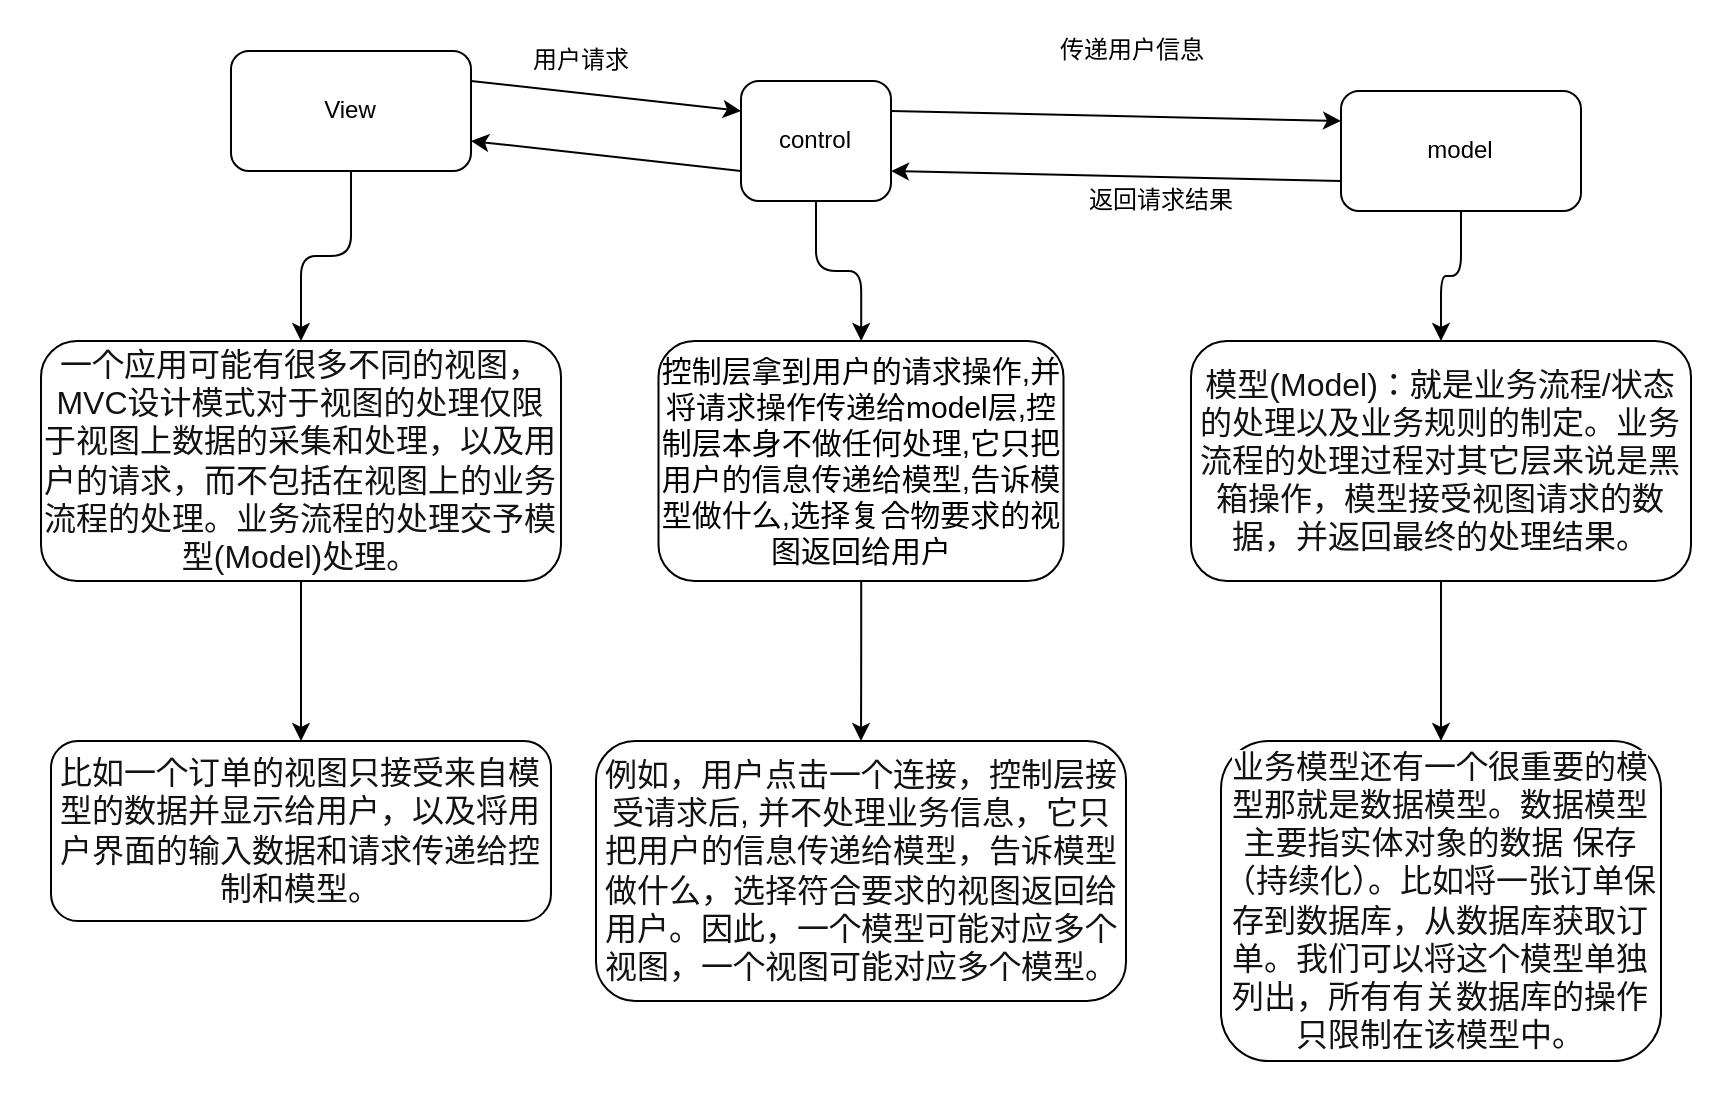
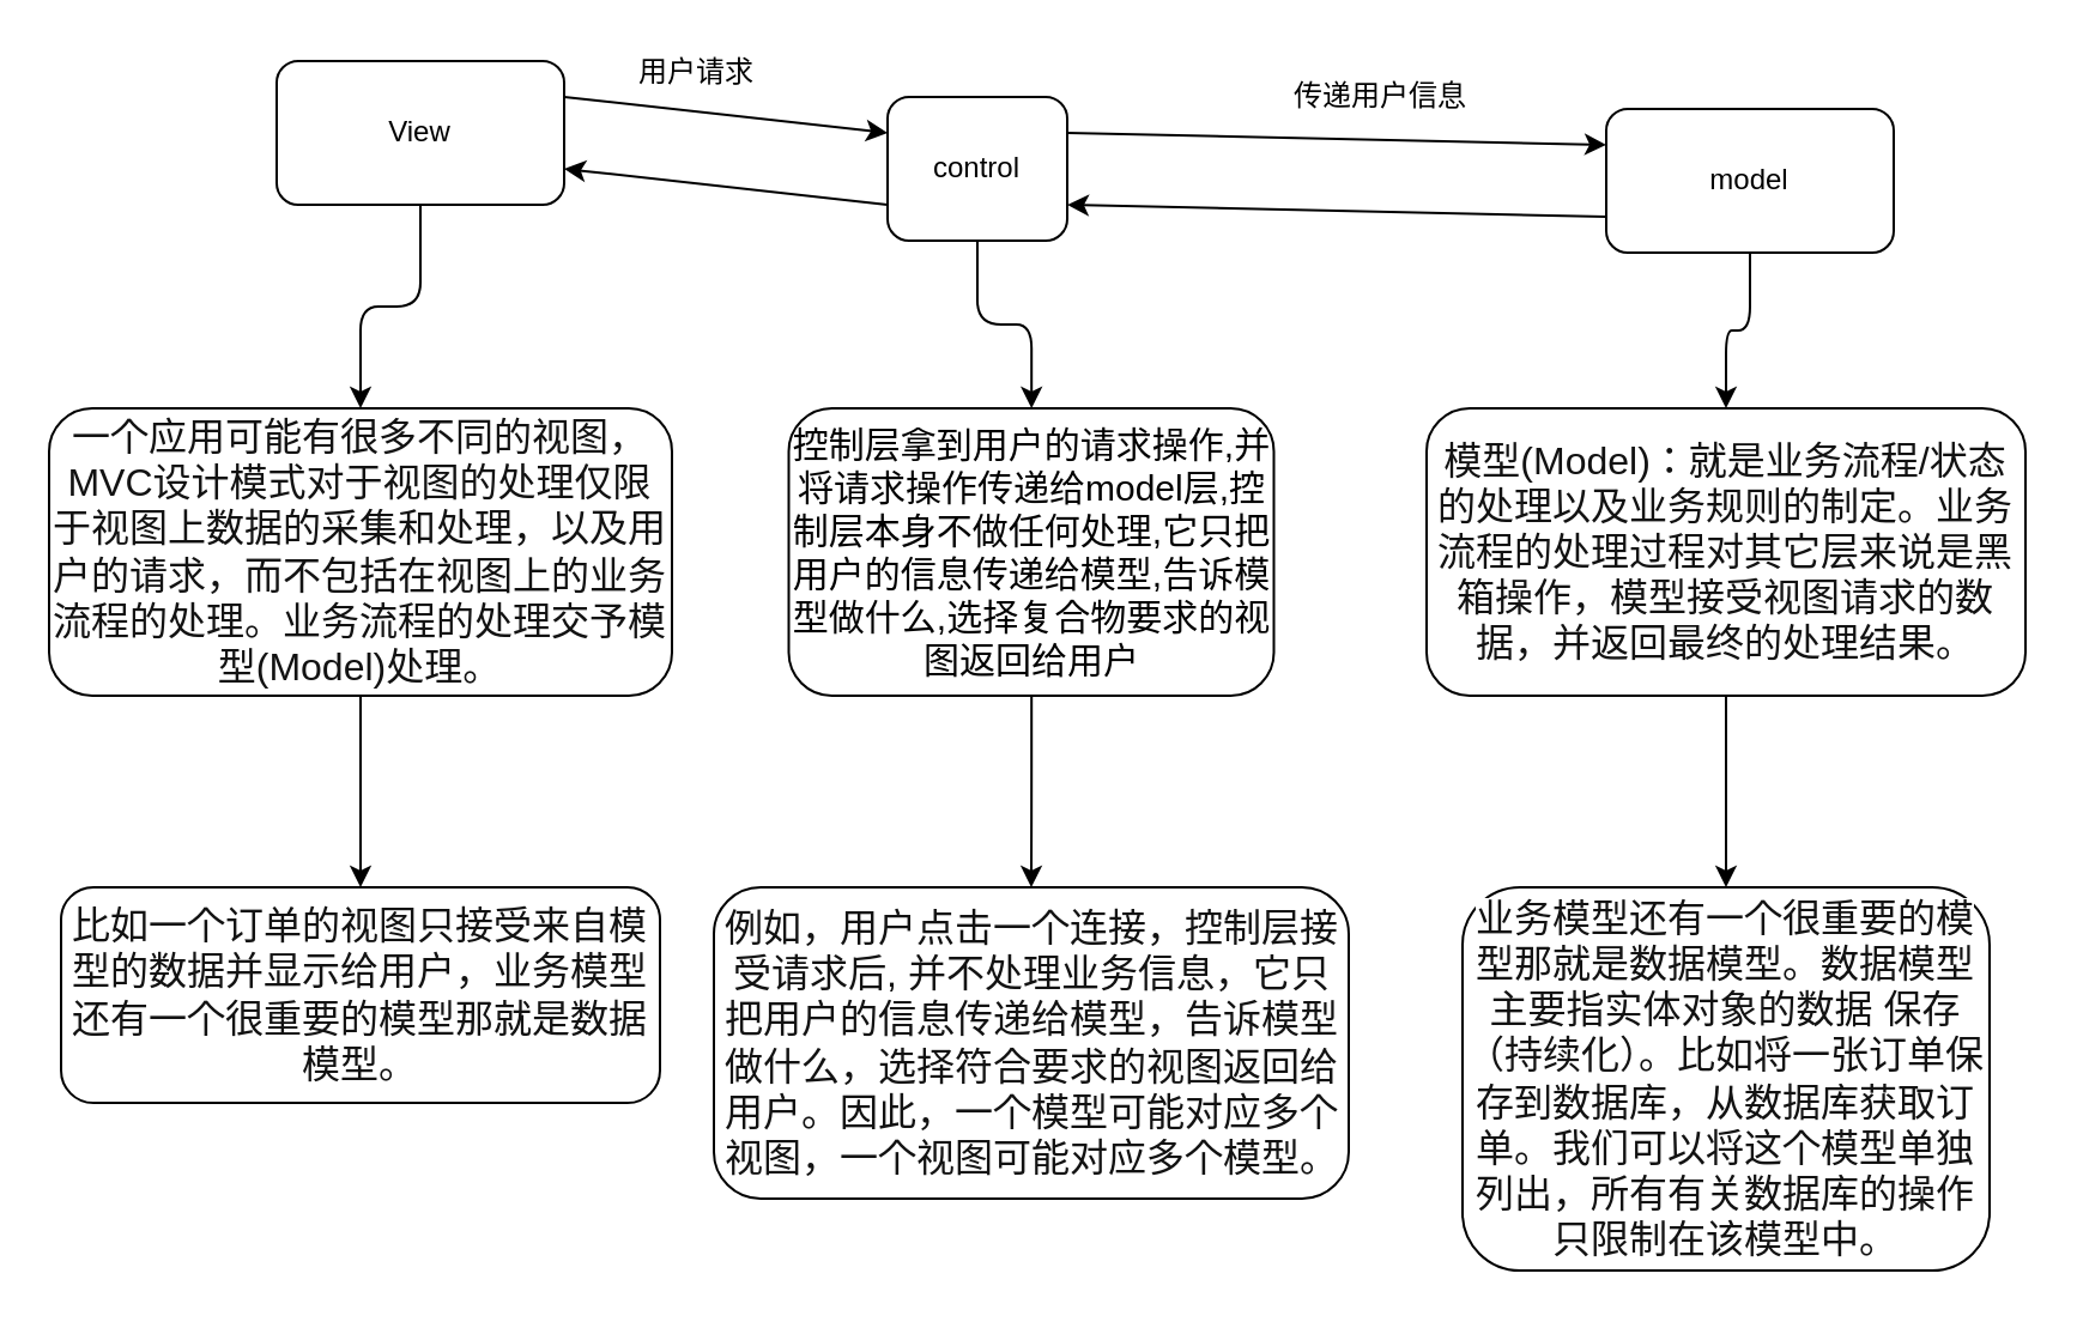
  <mxCell id="0" />
  <mxCell id="1" parent="0" />
  <mxCell id="2" value="" style="edgeStyle=orthogonalEdgeStyle;orthogonalLoop=1;jettySize=auto;html=1;" edge="1" parent="1" source="3" target="11"><mxGeometry relative="1" as="geometry" /></mxCell>
  <mxCell id="3" value="View" style="whiteSpace=wrap;html=1;rounded=1;" vertex="1" parent="1"><mxGeometry x="115" y="25" width="120" height="60" as="geometry" /></mxCell>
  <mxCell id="4" value="" style="edgeStyle=orthogonalEdgeStyle;orthogonalLoop=1;jettySize=auto;html=1;" edge="1" parent="1" source="5" target="9"><mxGeometry relative="1" as="geometry" /></mxCell>
  <mxCell id="5" value="control" style="whiteSpace=wrap;html=1;rounded=1;" vertex="1" parent="1"><mxGeometry x="370" y="40" width="75" height="60" as="geometry" /></mxCell>
  <mxCell id="6" value="" style="edgeStyle=orthogonalEdgeStyle;orthogonalLoop=1;jettySize=auto;html=1;" edge="1" parent="1" source="7" target="14"><mxGeometry relative="1" as="geometry" /></mxCell>
  <mxCell id="7" value="model" style="whiteSpace=wrap;html=1;rounded=1;" vertex="1" parent="1"><mxGeometry x="670" y="45" width="120" height="60" as="geometry" /></mxCell>
  <mxCell id="8" value="" style="edgeStyle=orthogonalEdgeStyle;orthogonalLoop=1;jettySize=auto;html=1;" edge="1" parent="1" source="9" target="15"><mxGeometry relative="1" as="geometry" /></mxCell>
  <mxCell id="9" value="控制层拿到用户的请求操作,并将请求操作传递给model层,控制层本身不做任何处理,它只把用户的信息传递给模型,告诉模型做什么,选择复合物要求的视图返回给用户" style="whiteSpace=wrap;html=1;rounded=1;fontSize=15;" vertex="1" parent="1"><mxGeometry x="328.75" y="170" width="202.5" height="120" as="geometry" /></mxCell>
  <mxCell id="10" value="" style="edgeStyle=orthogonalEdgeStyle;orthogonalLoop=1;jettySize=auto;html=1;" edge="1" parent="1" source="11" target="12"><mxGeometry relative="1" as="geometry"><Array as="points"><mxPoint x="180" y="450" /><mxPoint x="180" y="450" /></Array></mxGeometry></mxCell>
  <mxCell id="11" value="&lt;span style=&quot;color: rgb(18 , 18 , 18) ; font-family: , &amp;#34;blinkmacsystemfont&amp;#34; , &amp;#34;helvetica neue&amp;#34; , &amp;#34;pingfang sc&amp;#34; , &amp;#34;microsoft yahei&amp;#34; , &amp;#34;source han sans sc&amp;#34; , &amp;#34;noto sans cjk sc&amp;#34; , &amp;#34;wenquanyi micro hei&amp;#34; , sans-serif ; font-size: medium ; background-color: rgb(255 , 255 , 255)&quot;&gt;一个应用可能有很多不同的视图，MVC设计模式对于视图的处理仅限于视图上数据的采集和处理，以及用户的请求，而不包括在视图上的业务流程的处理。业务流程的处理交予模型(Model)处理。&lt;/span&gt;" style="whiteSpace=wrap;html=1;rounded=1;" vertex="1" parent="1"><mxGeometry x="20" y="170" width="260" height="120" as="geometry" /></mxCell>
- <mxCell id="12" value="&lt;span style=&quot;color: rgb(18 , 18 , 18) ; font-family: , &amp;#34;blinkmacsystemfont&amp;#34; , &amp;#34;helvetica neue&amp;#34; , &amp;#34;pingfang sc&amp;#34; , &amp;#34;microsoft yahei&amp;#34; , &amp;#34;source han sans sc&amp;#34; , &amp;#34;noto sans cjk sc&amp;#34; , &amp;#34;wenquanyi micro hei&amp;#34; , sans-serif ; font-size: medium ; background-color: rgb(255 , 255 , 255)&quot;&gt;比如一个订单的视图只接受来自模型的数据并显示给用户，以及将用户界面的输入数据和请求传递给控制和模型。&lt;/span&gt;" style="whiteSpace=wrap;html=1;rounded=1;" vertex="1" parent="1"><mxGeometry x="25" y="370" width="250" height="90" as="geometry" /></mxCell>
+ <mxCell id="12" value="&lt;span style=&quot;color: rgb(18 , 18 , 18) ; font-family: , &amp;#34;blinkmacsystemfont&amp;#34; , &amp;#34;helvetica neue&amp;#34; , &amp;#34;pingfang sc&amp;#34; , &amp;#34;microsoft yahei&amp;#34; , &amp;#34;source han sans sc&amp;#34; , &amp;#34;noto sans cjk sc&amp;#34; , &amp;#34;wenquanyi micro hei&amp;#34; , sans-serif ; font-size: medium ; background-color: rgb(255 , 255 , 255)&quot;&gt;比如一个订单的视图只接受来自模型的数据并显示给用户，业务模型还有一个很重要的模型那就是数据模型。&lt;/span&gt;" style="whiteSpace=wrap;html=1;rounded=1;" vertex="1" parent="1"><mxGeometry x="25" y="370" width="250" height="90" as="geometry" /></mxCell>
  <mxCell id="13" value="" style="edgeStyle=orthogonalEdgeStyle;orthogonalLoop=1;jettySize=auto;html=1;" edge="1" parent="1" source="14" target="16"><mxGeometry relative="1" as="geometry" /></mxCell>
  <mxCell id="14" value="&lt;span style=&quot;color: rgb(18 , 18 , 18) ; font-family: , &amp;#34;blinkmacsystemfont&amp;#34; , &amp;#34;helvetica neue&amp;#34; , &amp;#34;pingfang sc&amp;#34; , &amp;#34;microsoft yahei&amp;#34; , &amp;#34;source han sans sc&amp;#34; , &amp;#34;noto sans cjk sc&amp;#34; , &amp;#34;wenquanyi micro hei&amp;#34; , sans-serif ; font-size: medium ; background-color: rgb(255 , 255 , 255)&quot;&gt;模型(Model)：就是业务流程/状态的处理以及业务规则的制定。业务流程的处理过程对其它层来说是黑箱操作，模型接受视图请求的数据，并返回最终的处理结果。&lt;/span&gt;" style="whiteSpace=wrap;html=1;rounded=1;" vertex="1" parent="1"><mxGeometry x="595" y="170" width="250" height="120" as="geometry" /></mxCell>
  <mxCell id="15" value="&lt;span style=&quot;color: rgb(18 , 18 , 18) ; font-family: , &amp;#34;blinkmacsystemfont&amp;#34; , &amp;#34;helvetica neue&amp;#34; , &amp;#34;pingfang sc&amp;#34; , &amp;#34;microsoft yahei&amp;#34; , &amp;#34;source han sans sc&amp;#34; , &amp;#34;noto sans cjk sc&amp;#34; , &amp;#34;wenquanyi micro hei&amp;#34; , sans-serif ; font-size: medium ; background-color: rgb(255 , 255 , 255)&quot;&gt;例如，用户点击一个连接，控制层接受请求后, 并不处理业务信息，它只把用户的信息传递给模型，告诉模型做什么，选择符合要求的视图返回给用户。因此，一个模型可能对应多个视图，一个视图可能对应多个模型。&lt;/span&gt;" style="whiteSpace=wrap;html=1;rounded=1;" vertex="1" parent="1"><mxGeometry x="297.5" y="370" width="265" height="130" as="geometry" /></mxCell>
  <mxCell id="16" value="&lt;span style=&quot;color: rgb(18 , 18 , 18) ; font-family: , &amp;#34;blinkmacsystemfont&amp;#34; , &amp;#34;helvetica neue&amp;#34; , &amp;#34;pingfang sc&amp;#34; , &amp;#34;microsoft yahei&amp;#34; , &amp;#34;source han sans sc&amp;#34; , &amp;#34;noto sans cjk sc&amp;#34; , &amp;#34;wenquanyi micro hei&amp;#34; , sans-serif ; font-size: medium ; background-color: rgb(255 , 255 , 255)&quot;&gt;业务模型还有一个很重要的模型那就是数据模型。数据模型主要指实体对象的数据 保存（持续化）。比如将一张订单保存到数据库，从数据库获取订单。我们可以将这个模型单独列出，所有有关数据库的操作只限制在该模型中。&lt;/span&gt;" style="whiteSpace=wrap;html=1;rounded=1;" vertex="1" parent="1"><mxGeometry x="610" y="370" width="220" height="160" as="geometry" /></mxCell>
  <mxCell id="17" value="用户请求" style="text;html=1;resizable=0;autosize=1;align=center;verticalAlign=middle;points=[];fillColor=none;strokeColor=none;rounded=1;" vertex="1" parent="1"><mxGeometry x="260" y="20" width="60" height="20" as="geometry" /></mxCell>
  <mxCell id="18" value="" style="endArrow=classic;html=1;entryX=0;entryY=0.25;entryDx=0;entryDy=0;exitX=1;exitY=0.25;exitDx=0;exitDy=0;" edge="1" parent="1" source="3" target="5"><mxGeometry width="50" height="50" relative="1" as="geometry"><mxPoint x="220" y="100" as="sourcePoint" /><mxPoint x="270" y="50" as="targetPoint" /></mxGeometry></mxCell>
  <mxCell id="19" value="" style="endArrow=classic;html=1;entryX=1;entryY=0.75;entryDx=0;entryDy=0;exitX=0;exitY=0.75;exitDx=0;exitDy=0;" edge="1" parent="1" source="5" target="3"><mxGeometry width="50" height="50" relative="1" as="geometry"><mxPoint x="270" y="120" as="sourcePoint" /><mxPoint x="320" y="70" as="targetPoint" /></mxGeometry></mxCell>
  <mxCell id="20" value="" style="endArrow=classic;html=1;exitX=1;exitY=0.25;exitDx=0;exitDy=0;entryX=0;entryY=0.25;entryDx=0;entryDy=0;" edge="1" parent="1" source="5" target="7"><mxGeometry width="50" height="50" relative="1" as="geometry"><mxPoint x="500" y="100" as="sourcePoint" /><mxPoint x="550" y="50" as="targetPoint" /></mxGeometry></mxCell>
  <mxCell id="21" value="" style="endArrow=classic;html=1;exitX=0;exitY=0.75;exitDx=0;exitDy=0;entryX=1;entryY=0.75;entryDx=0;entryDy=0;" edge="1" parent="1" source="7" target="5"><mxGeometry width="50" height="50" relative="1" as="geometry"><mxPoint x="540" y="130" as="sourcePoint" /><mxPoint x="590" y="80" as="targetPoint" /></mxGeometry></mxCell>
- <mxCell id="22" value="传递用户信息" style="text;html=1;strokeColor=none;fillColor=none;align=center;verticalAlign=middle;whiteSpace=wrap;rounded=0;" vertex="1" parent="1"><mxGeometry x="521.25" y="15" width="90" height="20" as="geometry" /></mxCell>
- <mxCell id="23" value="返回请求结果" style="text;html=1;strokeColor=none;fillColor=none;align=center;verticalAlign=middle;whiteSpace=wrap;rounded=0;" vertex="1" parent="1"><mxGeometry x="537" y="90" width="87" height="20" as="geometry" /></mxCell>
+ <mxCell id="22" value="传递用户信息" style="text;html=1;strokeColor=none;fillColor=none;align=center;verticalAlign=middle;whiteSpace=wrap;rounded=0;" vertex="1" parent="1"><mxGeometry x="531.25" y="30" width="90" height="20" as="geometry" /></mxCell>
